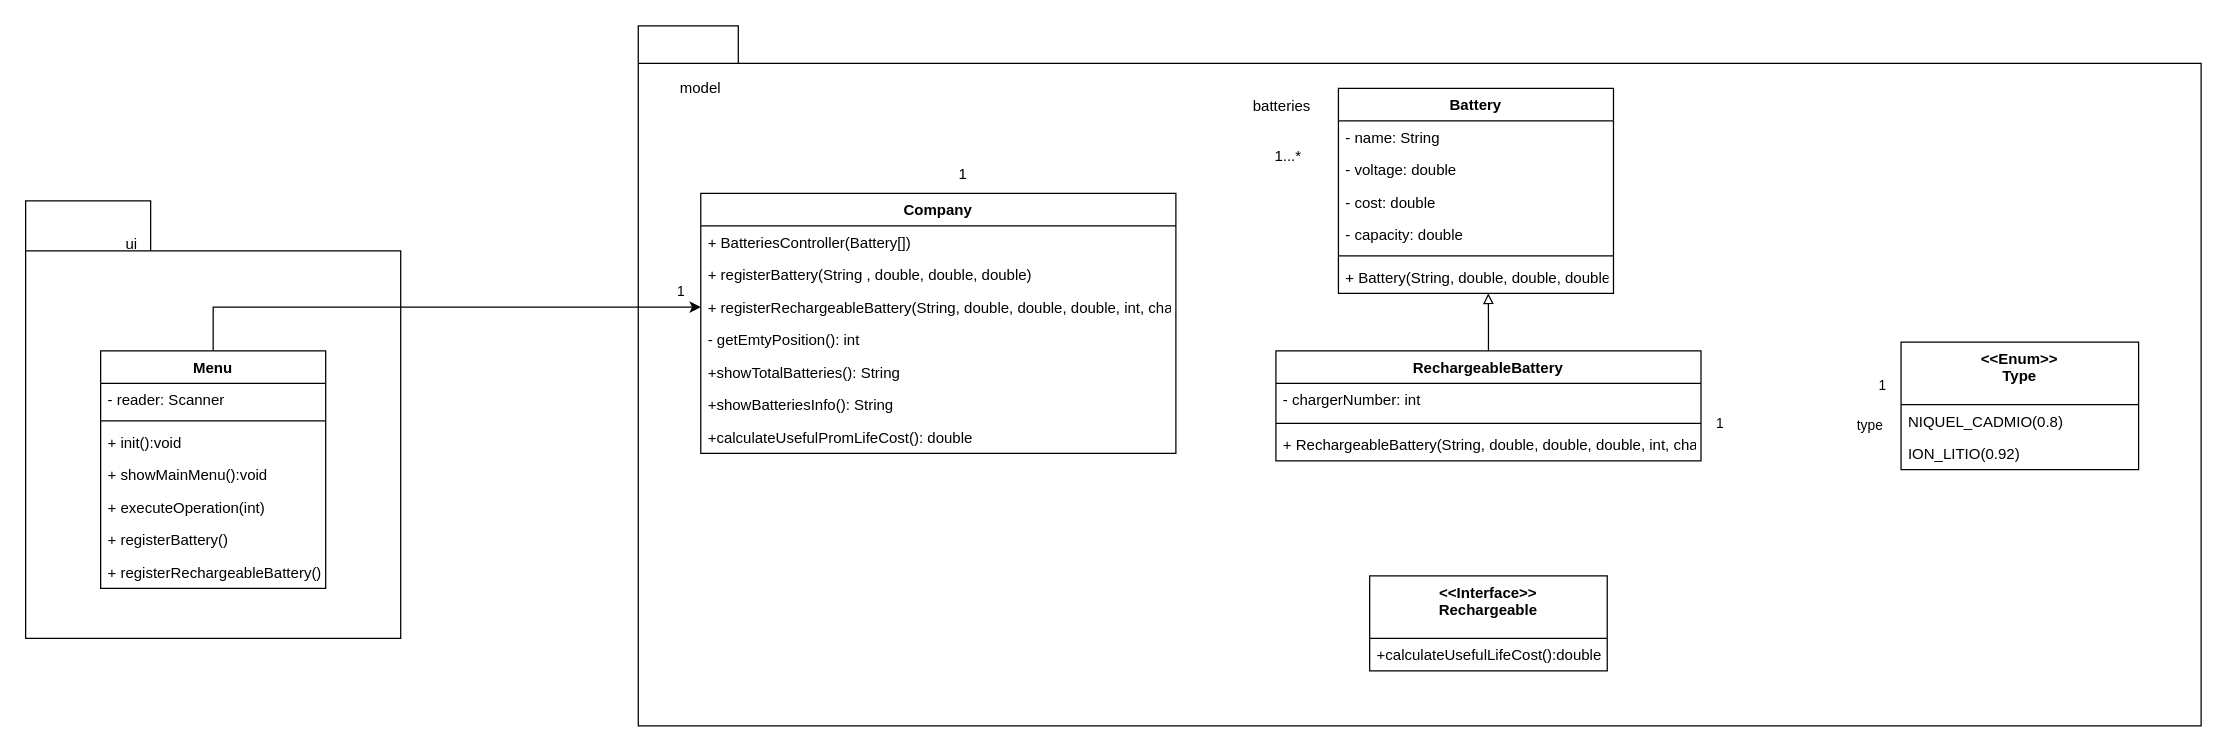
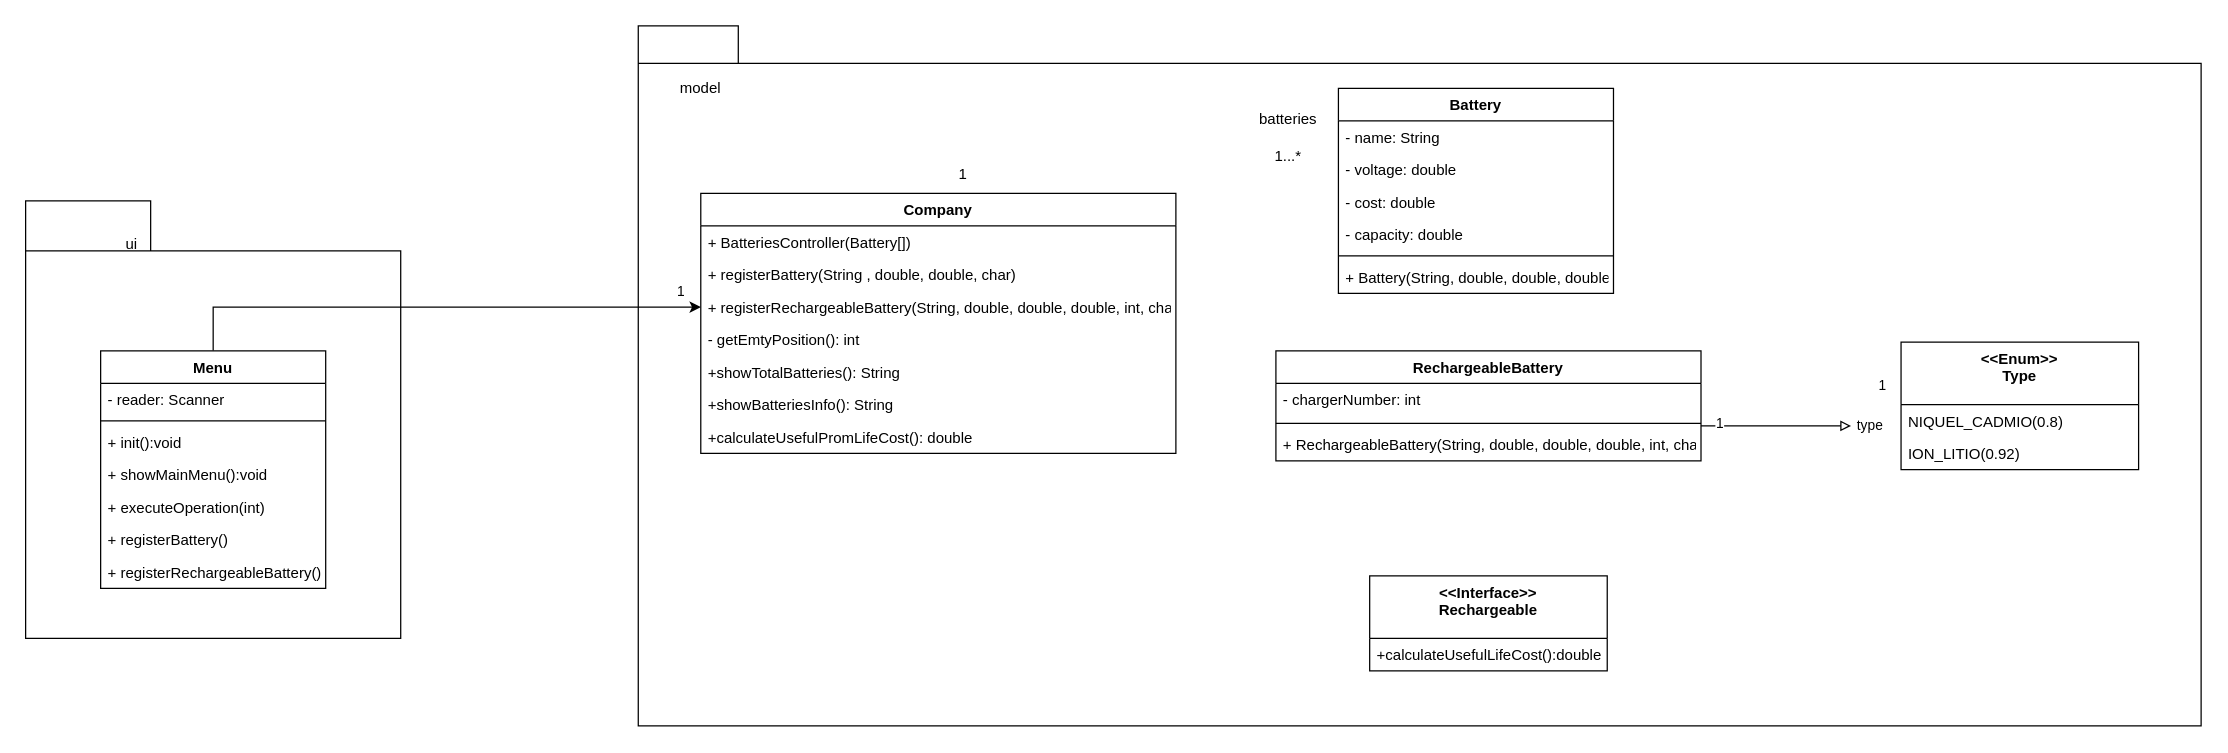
  <mxCell id="0" />
  <mxCell id="1" parent="0" />
  <mxCell id="2" value="" style="shape=folder;fontStyle=1;spacingTop=10;tabWidth=100;tabHeight=40;tabPosition=left;html=1;" parent="1" vertex="1"><mxGeometry x="20" y="160" width="300" height="350" as="geometry" /></mxCell>
  <mxCell id="3" value="" style="shape=folder;fontStyle=1;spacingTop=10;tabWidth=80;tabHeight=30;tabPosition=left;html=1;" parent="1" vertex="1"><mxGeometry x="510" y="20" width="1250" height="560" as="geometry" /></mxCell>
  <mxCell id="4" value="Battery" style="swimlane;fontStyle=1;align=center;verticalAlign=top;childLayout=stackLayout;horizontal=1;startSize=26;horizontalStack=0;resizeParent=1;resizeParentMax=0;resizeLast=0;collapsible=1;marginBottom=0;" parent="1" vertex="1"><mxGeometry x="1070" y="70" width="220" height="164" as="geometry" /></mxCell>
  <mxCell id="5" value="- name: String" style="text;strokeColor=none;fillColor=none;align=left;verticalAlign=top;spacingLeft=4;spacingRight=4;overflow=hidden;rotatable=0;points=[[0,0.5],[1,0.5]];portConstraint=eastwest;" parent="4" vertex="1"><mxGeometry y="26" width="220" height="26" as="geometry" /></mxCell>
  <mxCell id="6" value="- voltage: double" style="text;strokeColor=none;fillColor=none;align=left;verticalAlign=top;spacingLeft=4;spacingRight=4;overflow=hidden;rotatable=0;points=[[0,0.5],[1,0.5]];portConstraint=eastwest;" parent="4" vertex="1"><mxGeometry y="52" width="220" height="26" as="geometry" /></mxCell>
  <mxCell id="7" value="- cost: double" style="text;strokeColor=none;fillColor=none;align=left;verticalAlign=top;spacingLeft=4;spacingRight=4;overflow=hidden;rotatable=0;points=[[0,0.5],[1,0.5]];portConstraint=eastwest;" parent="4" vertex="1"><mxGeometry y="78" width="220" height="26" as="geometry" /></mxCell>
  <mxCell id="8" value="- capacity: double" style="text;strokeColor=none;fillColor=none;align=left;verticalAlign=top;spacingLeft=4;spacingRight=4;overflow=hidden;rotatable=0;points=[[0,0.5],[1,0.5]];portConstraint=eastwest;" parent="4" vertex="1"><mxGeometry y="104" width="220" height="26" as="geometry" /></mxCell>
  <mxCell id="9" value="" style="line;strokeWidth=1;fillColor=none;align=left;verticalAlign=middle;spacingTop=-1;spacingLeft=3;spacingRight=3;rotatable=0;labelPosition=right;points=[];portConstraint=eastwest;" parent="4" vertex="1"><mxGeometry y="130" width="220" height="8" as="geometry" /></mxCell>
  <mxCell id="10" value="+ Battery(String, double, double, double)" style="text;strokeColor=none;fillColor=none;align=left;verticalAlign=top;spacingLeft=4;spacingRight=4;overflow=hidden;rotatable=0;points=[[0,0.5],[1,0.5]];portConstraint=eastwest;" parent="4" vertex="1"><mxGeometry y="138" width="220" height="26" as="geometry" /></mxCell>
- <mxCell id="11" style="edgeStyle=orthogonalEdgeStyle;rounded=0;orthogonalLoop=1;jettySize=auto;html=1;entryX=0.545;entryY=1;entryDx=0;entryDy=0;entryPerimeter=0;endArrow=block;endFill=0;" parent="1" source="12" target="10" edge="1"><mxGeometry relative="1" as="geometry" /></mxCell>
+ <mxCell id="11" style="edgeStyle=orthogonalEdgeStyle;rounded=0;orthogonalLoop=1;jettySize=auto;html=1;endArrow=block;endFill=0;" parent="1" source="12" target="45" edge="1"><mxGeometry relative="1" as="geometry" /></mxCell>
  <mxCell id="12" value="RechargeableBattery" style="swimlane;fontStyle=1;align=center;verticalAlign=top;childLayout=stackLayout;horizontal=1;startSize=26;horizontalStack=0;resizeParent=1;resizeParentMax=0;resizeLast=0;collapsible=1;marginBottom=0;" parent="1" vertex="1"><mxGeometry x="1020" y="280" width="340" height="88" as="geometry" /></mxCell>
  <mxCell id="13" value="- chargerNumber: int " style="text;strokeColor=none;fillColor=none;align=left;verticalAlign=top;spacingLeft=4;spacingRight=4;overflow=hidden;rotatable=0;points=[[0,0.5],[1,0.5]];portConstraint=eastwest;" parent="12" vertex="1"><mxGeometry y="26" width="340" height="28" as="geometry" /></mxCell>
  <mxCell id="14" value="" style="line;strokeWidth=1;fillColor=none;align=left;verticalAlign=middle;spacingTop=-1;spacingLeft=3;spacingRight=3;rotatable=0;labelPosition=right;points=[];portConstraint=eastwest;" parent="12" vertex="1"><mxGeometry y="54" width="340" height="8" as="geometry" /></mxCell>
  <mxCell id="15" value="+ RechargeableBattery(String, double, double, double, int, char)" style="text;strokeColor=none;fillColor=none;align=left;verticalAlign=top;spacingLeft=4;spacingRight=4;overflow=hidden;rotatable=0;points=[[0,0.5],[1,0.5]];portConstraint=eastwest;" parent="12" vertex="1"><mxGeometry y="62" width="340" height="26" as="geometry" /></mxCell>
  <mxCell id="16" value="&lt;&lt;Interface&gt;&gt;&#10;Rechargeable" style="swimlane;fontStyle=1;align=center;verticalAlign=top;childLayout=stackLayout;horizontal=1;startSize=50;horizontalStack=0;resizeParent=1;resizeParentMax=0;resizeLast=0;collapsible=1;marginBottom=0;" parent="1" vertex="1"><mxGeometry x="1095" y="460" width="190" height="76" as="geometry" /></mxCell>
  <mxCell id="17" value="+calculateUsefulLifeCost():double" style="text;strokeColor=none;fillColor=none;align=left;verticalAlign=top;spacingLeft=4;spacingRight=4;overflow=hidden;rotatable=0;points=[[0,0.5],[1,0.5]];portConstraint=eastwest;" parent="16" vertex="1"><mxGeometry y="50" width="190" height="26" as="geometry" /></mxCell>
  <mxCell id="18" value="Company" style="swimlane;fontStyle=1;align=center;verticalAlign=top;childLayout=stackLayout;horizontal=1;startSize=26;horizontalStack=0;resizeParent=1;resizeParentMax=0;resizeLast=0;collapsible=1;marginBottom=0;" parent="1" vertex="1"><mxGeometry x="560" y="154" width="380" height="208" as="geometry" /></mxCell>
  <mxCell id="19" value="+ BatteriesController(Battery[])" style="text;strokeColor=none;fillColor=none;align=left;verticalAlign=top;spacingLeft=4;spacingRight=4;overflow=hidden;rotatable=0;points=[[0,0.5],[1,0.5]];portConstraint=eastwest;" parent="18" vertex="1"><mxGeometry y="26" width="380" height="26" as="geometry" /></mxCell>
- <mxCell id="20" value="+ registerBattery(String , double, double, double)" style="text;strokeColor=none;fillColor=none;align=left;verticalAlign=top;spacingLeft=4;spacingRight=4;overflow=hidden;rotatable=0;points=[[0,0.5],[1,0.5]];portConstraint=eastwest;" parent="18" vertex="1"><mxGeometry y="52" width="380" height="26" as="geometry" /></mxCell>
+ <mxCell id="20" value="+ registerBattery(String , double, double, char)" style="text;strokeColor=none;fillColor=none;align=left;verticalAlign=top;spacingLeft=4;spacingRight=4;overflow=hidden;rotatable=0;points=[[0,0.5],[1,0.5]];portConstraint=eastwest;" parent="18" vertex="1"><mxGeometry y="52" width="380" height="26" as="geometry" /></mxCell>
  <mxCell id="21" value="+ registerRechargeableBattery(String, double, double, double, int, char) " style="text;strokeColor=none;fillColor=none;align=left;verticalAlign=top;spacingLeft=4;spacingRight=4;overflow=hidden;rotatable=0;points=[[0,0.5],[1,0.5]];portConstraint=eastwest;" parent="18" vertex="1"><mxGeometry y="78" width="380" height="26" as="geometry" /></mxCell>
  <mxCell id="22" value="- getEmtyPosition(): int " style="text;strokeColor=none;fillColor=none;align=left;verticalAlign=top;spacingLeft=4;spacingRight=4;overflow=hidden;rotatable=0;points=[[0,0.5],[1,0.5]];portConstraint=eastwest;" parent="18" vertex="1"><mxGeometry y="104" width="380" height="26" as="geometry" /></mxCell>
  <mxCell id="23" value="+showTotalBatteries(): String" style="text;strokeColor=none;fillColor=none;align=left;verticalAlign=top;spacingLeft=4;spacingRight=4;overflow=hidden;rotatable=0;points=[[0,0.5],[1,0.5]];portConstraint=eastwest;" parent="18" vertex="1"><mxGeometry y="130" width="380" height="26" as="geometry" /></mxCell>
  <mxCell id="24" value="+showBatteriesInfo(): String" style="text;strokeColor=none;fillColor=none;align=left;verticalAlign=top;spacingLeft=4;spacingRight=4;overflow=hidden;rotatable=0;points=[[0,0.5],[1,0.5]];portConstraint=eastwest;" parent="18" vertex="1"><mxGeometry y="156" width="380" height="26" as="geometry" /></mxCell>
  <mxCell id="25" value="+calculateUsefulPromLifeCost(): double" style="text;strokeColor=none;fillColor=none;align=left;verticalAlign=top;spacingLeft=4;spacingRight=4;overflow=hidden;rotatable=0;points=[[0,0.5],[1,0.5]];portConstraint=eastwest;" parent="18" vertex="1"><mxGeometry y="182" width="380" height="26" as="geometry" /></mxCell>
  <mxCell id="26" style="edgeStyle=orthogonalEdgeStyle;rounded=0;orthogonalLoop=1;jettySize=auto;html=1;entryX=0;entryY=0.5;entryDx=0;entryDy=0;" parent="1" source="28" target="21" edge="1"><mxGeometry relative="1" as="geometry" /></mxCell>
  <mxCell id="27" value="1" style="edgeLabel;html=1;align=center;verticalAlign=middle;resizable=0;points=[];" parent="26" connectable="0" vertex="1"><mxGeometry x="0.921" y="-1" relative="1" as="geometry"><mxPoint y="-14" as="offset" /></mxGeometry></mxCell>
  <mxCell id="28" value="Menu" style="swimlane;fontStyle=1;align=center;verticalAlign=top;childLayout=stackLayout;horizontal=1;startSize=26;horizontalStack=0;resizeParent=1;resizeParentMax=0;resizeLast=0;collapsible=1;marginBottom=0;" parent="1" vertex="1"><mxGeometry x="80" y="280" width="180" height="190" as="geometry" /></mxCell>
  <mxCell id="29" value="- reader: Scanner" style="text;strokeColor=none;fillColor=none;align=left;verticalAlign=top;spacingLeft=4;spacingRight=4;overflow=hidden;rotatable=0;points=[[0,0.5],[1,0.5]];portConstraint=eastwest;" parent="28" vertex="1"><mxGeometry y="26" width="180" height="26" as="geometry" /></mxCell>
  <mxCell id="30" value="" style="line;strokeWidth=1;fillColor=none;align=left;verticalAlign=middle;spacingTop=-1;spacingLeft=3;spacingRight=3;rotatable=0;labelPosition=right;points=[];portConstraint=eastwest;" parent="28" vertex="1"><mxGeometry y="52" width="180" height="8" as="geometry" /></mxCell>
  <mxCell id="31" value="+ init():void" style="text;strokeColor=none;fillColor=none;align=left;verticalAlign=top;spacingLeft=4;spacingRight=4;overflow=hidden;rotatable=0;points=[[0,0.5],[1,0.5]];portConstraint=eastwest;" parent="28" vertex="1"><mxGeometry y="60" width="180" height="26" as="geometry" /></mxCell>
  <mxCell id="32" value="+ showMainMenu():void" style="text;strokeColor=none;fillColor=none;align=left;verticalAlign=top;spacingLeft=4;spacingRight=4;overflow=hidden;rotatable=0;points=[[0,0.5],[1,0.5]];portConstraint=eastwest;" parent="28" vertex="1"><mxGeometry y="86" width="180" height="26" as="geometry" /></mxCell>
  <mxCell id="33" value="+ executeOperation(int)" style="text;strokeColor=none;fillColor=none;align=left;verticalAlign=top;spacingLeft=4;spacingRight=4;overflow=hidden;rotatable=0;points=[[0,0.5],[1,0.5]];portConstraint=eastwest;" parent="28" vertex="1"><mxGeometry y="112" width="180" height="26" as="geometry" /></mxCell>
  <mxCell id="34" value="+ registerBattery()" style="text;strokeColor=none;fillColor=none;align=left;verticalAlign=top;spacingLeft=4;spacingRight=4;overflow=hidden;rotatable=0;points=[[0,0.5],[1,0.5]];portConstraint=eastwest;" parent="28" vertex="1"><mxGeometry y="138" width="180" height="26" as="geometry" /></mxCell>
  <mxCell id="35" value="+ registerRechargeableBattery()" style="text;strokeColor=none;fillColor=none;align=left;verticalAlign=top;spacingLeft=4;spacingRight=4;overflow=hidden;rotatable=0;points=[[0,0.5],[1,0.5]];portConstraint=eastwest;" parent="28" vertex="1"><mxGeometry y="164" width="180" height="26" as="geometry" /></mxCell>
- <mxCell id="36" value="batteries" style="text;html=1;strokeColor=none;fillColor=none;align=center;verticalAlign=middle;whiteSpace=wrap;rounded=0;" parent="1" vertex="1"><mxGeometry x="995" y="70" width="60" height="30" as="geometry" /></mxCell>
+ <mxCell id="36" value="batteries" style="text;html=1;strokeColor=none;fillColor=none;align=center;verticalAlign=middle;whiteSpace=wrap;rounded=0;" parent="1" vertex="1"><mxGeometry x="1000" y="80" width="60" height="30" as="geometry" /></mxCell>
  <mxCell id="37" value="model" style="text;html=1;strokeColor=none;fillColor=none;align=center;verticalAlign=middle;whiteSpace=wrap;rounded=0;" parent="1" vertex="1"><mxGeometry x="530" y="55" width="60" height="30" as="geometry" /></mxCell>
  <mxCell id="38" value="ui" style="text;html=1;strokeColor=none;fillColor=none;align=center;verticalAlign=middle;whiteSpace=wrap;rounded=0;" parent="1" vertex="1"><mxGeometry x="75" y="180" width="60" height="30" as="geometry" /></mxCell>
  <mxCell id="39" value="1" style="text;html=1;strokeColor=none;fillColor=none;align=center;verticalAlign=middle;whiteSpace=wrap;rounded=0;" parent="1" vertex="1"><mxGeometry x="740" y="124" width="60" height="30" as="geometry" /></mxCell>
  <mxCell id="40" value="1...*" style="text;html=1;strokeColor=none;fillColor=none;align=center;verticalAlign=middle;whiteSpace=wrap;rounded=0;" parent="1" vertex="1"><mxGeometry x="1000" y="110" width="60" height="30" as="geometry" /></mxCell>
  <mxCell id="41" value="&lt;&lt;Enum&gt;&gt;&#10;Type" style="swimlane;fontStyle=1;align=center;verticalAlign=top;childLayout=stackLayout;horizontal=1;startSize=50;horizontalStack=0;resizeParent=1;resizeParentMax=0;resizeLast=0;collapsible=1;marginBottom=0;" parent="1" vertex="1"><mxGeometry x="1520" y="273" width="190" height="102" as="geometry" /></mxCell>
  <mxCell id="42" value="NIQUEL_CADMIO(0.8)" style="text;strokeColor=none;fillColor=none;align=left;verticalAlign=top;spacingLeft=4;spacingRight=4;overflow=hidden;rotatable=0;points=[[0,0.5],[1,0.5]];portConstraint=eastwest;" parent="41" vertex="1"><mxGeometry y="50" width="190" height="26" as="geometry" /></mxCell>
  <mxCell id="43" value="ION_LITIO(0.92)" style="text;strokeColor=none;fillColor=none;align=left;verticalAlign=top;spacingLeft=4;spacingRight=4;overflow=hidden;rotatable=0;points=[[0,0.5],[1,0.5]];portConstraint=eastwest;" parent="41" vertex="1"><mxGeometry y="76" width="190" height="26" as="geometry" /></mxCell>
  <mxCell id="44" value="1" style="edgeLabel;html=1;align=center;verticalAlign=middle;resizable=0;points=[];" parent="1" connectable="0" vertex="1"><mxGeometry x="1500.002" y="289.996" as="geometry"><mxPoint x="4" y="18" as="offset" /></mxGeometry></mxCell>
  <mxCell id="45" value="type" style="edgeLabel;html=1;align=center;verticalAlign=middle;resizable=0;points=[];" parent="1" connectable="0" vertex="1"><mxGeometry x="1480.002" y="339.996" as="geometry"><mxPoint x="14" as="offset" /></mxGeometry></mxCell>
  <mxCell id="46" value="1" style="edgeLabel;html=1;align=center;verticalAlign=middle;resizable=0;points=[];" parent="1" connectable="0" vertex="1"><mxGeometry x="1370.002" y="319.996" as="geometry"><mxPoint x="4" y="18" as="offset" /></mxGeometry></mxCell>
